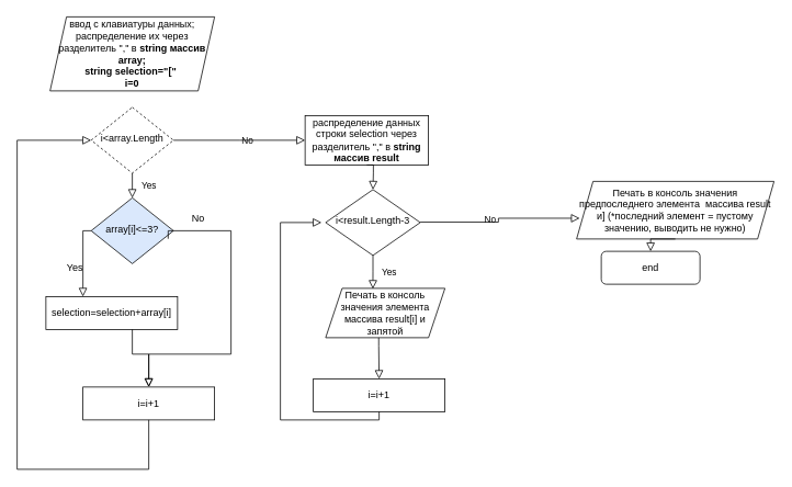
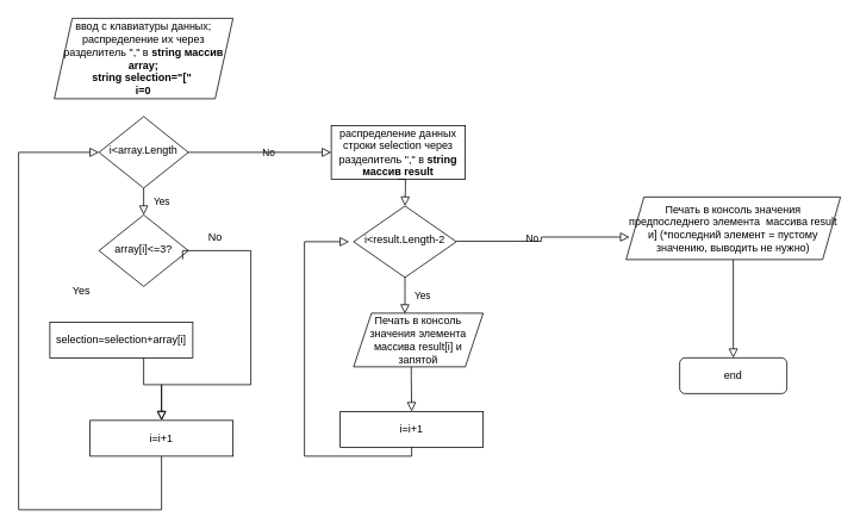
  <mxCell id="0" />
  <mxCell id="1" parent="0" />
  <mxCell id="2" value="Yes" style="rounded=0;html=1;jettySize=auto;orthogonalLoop=1;fontSize=11;endArrow=block;endFill=0;endSize=8;strokeWidth=1;shadow=0;labelBackgroundColor=none;edgeStyle=orthogonalEdgeStyle;" parent="1" source="4" edge="1"><mxGeometry y="20" relative="1" as="geometry"><mxPoint as="offset" /><mxPoint x="160" y="240" as="targetPoint" /></mxGeometry></mxCell>
  <mxCell id="3" value="No" style="edgeStyle=orthogonalEdgeStyle;rounded=0;html=1;jettySize=auto;orthogonalLoop=1;fontSize=11;endArrow=block;endFill=0;endSize=8;strokeWidth=1;shadow=0;labelBackgroundColor=none;" parent="1" source="4" edge="1"><mxGeometry y="10" relative="1" as="geometry"><mxPoint as="offset" /><mxPoint x="370" y="170" as="targetPoint" /></mxGeometry></mxCell>
- <mxCell id="4" value="i&amp;lt;array.Length" style="rhombus;whiteSpace=wrap;html=1;shadow=0;fontFamily=Helvetica;fontSize=12;align=center;strokeWidth=1;spacing=6;spacingTop=-4;dashed=1;" parent="1" vertex="1"><mxGeometry x="110" y="130" width="100" height="80" as="geometry" /></mxCell>
- <mxCell id="5" value="end" style="rounded=1;whiteSpace=wrap;html=1;fontSize=12;glass=0;strokeWidth=1;shadow=0;" parent="1" vertex="1"><mxGeometry x="730" y="305" width="120" height="40" as="geometry" /></mxCell>
- <mxCell id="6" value="" style="rounded=0;html=1;jettySize=auto;orthogonalLoop=1;fontSize=11;endArrow=block;endFill=0;endSize=8;strokeWidth=1;shadow=0;labelBackgroundColor=none;edgeStyle=orthogonalEdgeStyle;exitX=0;exitY=0.5;exitDx=0;exitDy=0;" parent="1" source="8" target="9" edge="1"><mxGeometry x="0.333" y="20" relative="1" as="geometry"><mxPoint as="offset" /><mxPoint x="160" y="320" as="sourcePoint" /><mxPoint x="160" y="380" as="targetPoint" /><Array as="points"><mxPoint x="100" y="280" /></Array></mxGeometry></mxCell>
+ <mxCell id="4" value="i&amp;lt;array.Length" style="rhombus;whiteSpace=wrap;html=1;shadow=0;fontFamily=Helvetica;fontSize=12;align=center;strokeWidth=1;spacing=6;spacingTop=-4;" parent="1" vertex="1"><mxGeometry x="110" y="130" width="100" height="80" as="geometry" /></mxCell>
+ <mxCell id="5" value="end" style="rounded=1;whiteSpace=wrap;html=1;fontSize=12;glass=0;strokeWidth=1;shadow=0;" parent="1" vertex="1"><mxGeometry x="760" y="400" width="120" height="40" as="geometry" /></mxCell>
  <mxCell id="7" value="ввод с клавиатуры данных;&lt;br&gt;распределение их через разделитель &quot;,&quot; в &lt;b&gt;string массив&lt;/b&gt; &lt;b&gt;array;&lt;br&gt;string selection=&quot;[&quot;&amp;nbsp;&lt;br&gt;i=0&lt;br&gt;&lt;/b&gt;" style="shape=parallelogram;perimeter=parallelogramPerimeter;whiteSpace=wrap;html=1;fixedSize=1;" vertex="1" parent="1"><mxGeometry x="60" y="20" width="200" height="90" as="geometry" /></mxCell>
- <mxCell id="8" value="array[i]&amp;lt;=3?" style="rhombus;whiteSpace=wrap;html=1;shadow=0;fontFamily=Helvetica;fontSize=12;align=center;strokeWidth=1;spacing=6;spacingTop=-4;fillColor=#dae8fc;" vertex="1" parent="1"><mxGeometry x="110" y="240" width="100" height="80" as="geometry" /></mxCell>
+ <mxCell id="8" value="array[i]&amp;lt;=3?" style="rhombus;whiteSpace=wrap;html=1;shadow=0;fontFamily=Helvetica;fontSize=12;align=center;strokeWidth=1;spacing=6;spacingTop=-4;" vertex="1" parent="1"><mxGeometry x="110" y="240" width="100" height="80" as="geometry" /></mxCell>
  <mxCell id="9" value="selection=selection+array[i]&lt;br&gt;" style="rounded=0;whiteSpace=wrap;html=1;" vertex="1" parent="1"><mxGeometry x="55" y="360" width="160" height="40" as="geometry" /></mxCell>
  <mxCell id="10" value="i=i+1" style="rounded=0;whiteSpace=wrap;html=1;" vertex="1" parent="1"><mxGeometry x="100" y="470" width="160" height="40" as="geometry" /></mxCell>
  <mxCell id="11" value="Yes" style="text;html=1;align=center;verticalAlign=middle;resizable=0;points=[];autosize=1;strokeColor=none;fillColor=none;" vertex="1" parent="1"><mxGeometry x="70" y="310" width="40" height="30" as="geometry" /></mxCell>
  <mxCell id="12" value="" style="rounded=0;html=1;jettySize=auto;orthogonalLoop=1;fontSize=11;endArrow=block;endFill=0;endSize=8;strokeWidth=1;shadow=0;labelBackgroundColor=none;edgeStyle=orthogonalEdgeStyle;exitX=0.936;exitY=0.622;exitDx=0;exitDy=0;entryX=0.5;entryY=0;entryDx=0;entryDy=0;startArrow=none;exitPerimeter=0;" edge="1" parent="1" source="8" target="10"><mxGeometry x="0.333" y="20" relative="1" as="geometry"><mxPoint as="offset" /><mxPoint x="260" y="295" as="sourcePoint" /><mxPoint x="180" y="480" as="targetPoint" /><Array as="points"><mxPoint x="204" y="280" /><mxPoint x="280" y="280" /><mxPoint x="280" y="430" /><mxPoint x="180" y="430" /></Array></mxGeometry></mxCell>
  <mxCell id="13" value="" style="rounded=0;html=1;jettySize=auto;orthogonalLoop=1;fontSize=11;endArrow=block;endFill=0;endSize=8;strokeWidth=1;shadow=0;labelBackgroundColor=none;edgeStyle=orthogonalEdgeStyle;" edge="1" parent="1" source="9"><mxGeometry x="0.333" y="20" relative="1" as="geometry"><mxPoint as="offset" /><mxPoint x="180" y="420" as="sourcePoint" /><mxPoint x="180" y="470" as="targetPoint" /><Array as="points"><mxPoint x="160" y="430" /><mxPoint x="180" y="430" /></Array></mxGeometry></mxCell>
  <mxCell id="14" value="" style="rounded=0;html=1;jettySize=auto;orthogonalLoop=1;fontSize=11;endArrow=block;endFill=0;endSize=8;strokeWidth=1;shadow=0;labelBackgroundColor=none;edgeStyle=orthogonalEdgeStyle;exitX=1;exitY=0.5;exitDx=0;exitDy=0;entryX=0;entryY=0.5;entryDx=0;entryDy=0;" edge="1" parent="1" target="4"><mxGeometry x="0.333" y="20" relative="1" as="geometry"><mxPoint as="offset" /><mxPoint x="180" y="510" as="sourcePoint" /><mxPoint x="0" y="150" as="targetPoint" /><Array as="points"><mxPoint x="180" y="570" /><mxPoint x="20" y="570" /><mxPoint x="20" y="170" /></Array></mxGeometry></mxCell>
  <mxCell id="15" value="распределение данных строки selection через разделитель &quot;,&quot; в&amp;nbsp;&lt;b&gt;string массив&lt;/b&gt;&amp;nbsp;&lt;b&gt;result&lt;/b&gt;" style="rounded=0;whiteSpace=wrap;html=1;" vertex="1" parent="1"><mxGeometry x="370" y="140" width="150" height="60" as="geometry" /></mxCell>
- <mxCell id="16" value="i&amp;lt;result.Length-3" style="rhombus;whiteSpace=wrap;html=1;shadow=0;fontFamily=Helvetica;fontSize=12;align=center;strokeWidth=1;spacing=6;spacingTop=-4;" vertex="1" parent="1"><mxGeometry x="395" y="230" width="115" height="80" as="geometry" /></mxCell>
+ <mxCell id="16" value="i&amp;lt;result.Length-2" style="rhombus;whiteSpace=wrap;html=1;shadow=0;fontFamily=Helvetica;fontSize=12;align=center;strokeWidth=1;spacing=6;spacingTop=-4;" vertex="1" parent="1"><mxGeometry x="395" y="230" width="115" height="80" as="geometry" /></mxCell>
  <mxCell id="17" value="Печать в консоль значения элемента массива result[i] и запятой" style="shape=parallelogram;perimeter=parallelogramPerimeter;whiteSpace=wrap;html=1;fixedSize=1;" vertex="1" parent="1"><mxGeometry x="395" y="350" width="145" height="60" as="geometry" /></mxCell>
  <mxCell id="18" value="i=i+1" style="rounded=0;whiteSpace=wrap;html=1;" vertex="1" parent="1"><mxGeometry x="380" y="460" width="160" height="40" as="geometry" /></mxCell>
  <mxCell id="19" value="Печать в консоль значения предпоследнего элемента&amp;nbsp; массива result и] (*последний элемент = пустому значению, выводить не нужно)" style="shape=parallelogram;perimeter=parallelogramPerimeter;whiteSpace=wrap;html=1;fixedSize=1;" vertex="1" parent="1"><mxGeometry x="700" y="220" width="240" height="70" as="geometry" /></mxCell>
  <mxCell id="20" value="" style="rounded=0;html=1;jettySize=auto;orthogonalLoop=1;fontSize=11;endArrow=block;endFill=0;endSize=8;strokeWidth=1;shadow=0;labelBackgroundColor=none;edgeStyle=orthogonalEdgeStyle;exitX=0.5;exitY=1;exitDx=0;exitDy=0;" edge="1" parent="1" source="18"><mxGeometry x="0.333" y="20" relative="1" as="geometry"><mxPoint as="offset" /><mxPoint x="610" y="500" as="sourcePoint" /><mxPoint x="390" y="270" as="targetPoint" /><Array as="points"><mxPoint x="460" y="510" /><mxPoint x="340" y="510" /><mxPoint x="340" y="270" /></Array></mxGeometry></mxCell>
  <mxCell id="21" value="" style="rounded=0;html=1;jettySize=auto;orthogonalLoop=1;fontSize=11;endArrow=block;endFill=0;endSize=8;strokeWidth=1;shadow=0;labelBackgroundColor=none;edgeStyle=orthogonalEdgeStyle;entryX=0.5;entryY=0;entryDx=0;entryDy=0;exitX=0.5;exitY=1;exitDx=0;exitDy=0;" edge="1" parent="1" source="19" target="5"><mxGeometry relative="1" as="geometry"><mxPoint x="469.5" y="510" as="sourcePoint" /><mxPoint x="470" y="550" as="targetPoint" /><Array as="points" /></mxGeometry></mxCell>
  <mxCell id="22" value="" style="rounded=0;html=1;jettySize=auto;orthogonalLoop=1;fontSize=11;endArrow=block;endFill=0;endSize=8;strokeWidth=1;shadow=0;labelBackgroundColor=none;edgeStyle=orthogonalEdgeStyle;entryX=0.5;entryY=0;entryDx=0;entryDy=0;exitX=0.5;exitY=1;exitDx=0;exitDy=0;" edge="1" parent="1" source="15" target="16"><mxGeometry relative="1" as="geometry"><mxPoint x="470" y="620" as="sourcePoint" /><mxPoint x="470" y="650" as="targetPoint" /><Array as="points"><mxPoint x="453" y="200" /><mxPoint x="453" y="210" /></Array></mxGeometry></mxCell>
  <mxCell id="23" value="No" style="text;html=1;align=center;verticalAlign=middle;resizable=0;points=[];autosize=1;strokeColor=none;fillColor=none;" vertex="1" parent="1"><mxGeometry x="220" y="250" width="40" height="30" as="geometry" /></mxCell>
  <mxCell id="24" value="Yes" style="rounded=0;html=1;jettySize=auto;orthogonalLoop=1;fontSize=11;endArrow=block;endFill=0;endSize=8;strokeWidth=1;shadow=0;labelBackgroundColor=none;edgeStyle=orthogonalEdgeStyle;exitX=0.5;exitY=1;exitDx=0;exitDy=0;entryX=0.396;entryY=0.01;entryDx=0;entryDy=0;entryPerimeter=0;" edge="1" parent="1" source="16" target="17"><mxGeometry y="20" relative="1" as="geometry"><mxPoint as="offset" /><mxPoint x="170" y="220" as="sourcePoint" /><mxPoint x="170" y="250" as="targetPoint" /></mxGeometry></mxCell>
  <mxCell id="25" value="No" style="edgeStyle=orthogonalEdgeStyle;rounded=0;html=1;jettySize=auto;orthogonalLoop=1;fontSize=11;endArrow=block;endFill=0;endSize=8;strokeWidth=1;shadow=0;labelBackgroundColor=none;entryX=0.016;entryY=0.64;entryDx=0;entryDy=0;entryPerimeter=0;" edge="1" parent="1" target="19"><mxGeometry y="10" relative="1" as="geometry"><mxPoint as="offset" /><mxPoint x="510" y="269.47" as="sourcePoint" /><mxPoint x="670" y="269.47" as="targetPoint" /><Array as="points"><mxPoint x="605" y="270" /><mxPoint x="605" y="265" /></Array></mxGeometry></mxCell>
  <mxCell id="26" value="" style="rounded=0;html=1;jettySize=auto;orthogonalLoop=1;fontSize=11;endArrow=block;endFill=0;endSize=8;strokeWidth=1;shadow=0;labelBackgroundColor=none;edgeStyle=orthogonalEdgeStyle;exitX=0.5;exitY=1;exitDx=0;exitDy=0;" edge="1" parent="1"><mxGeometry relative="1" as="geometry"><mxPoint x="459.5" y="410" as="sourcePoint" /><mxPoint x="460" y="460" as="targetPoint" /><Array as="points"><mxPoint x="460" y="420" /><mxPoint x="460" y="420" /></Array></mxGeometry></mxCell>
